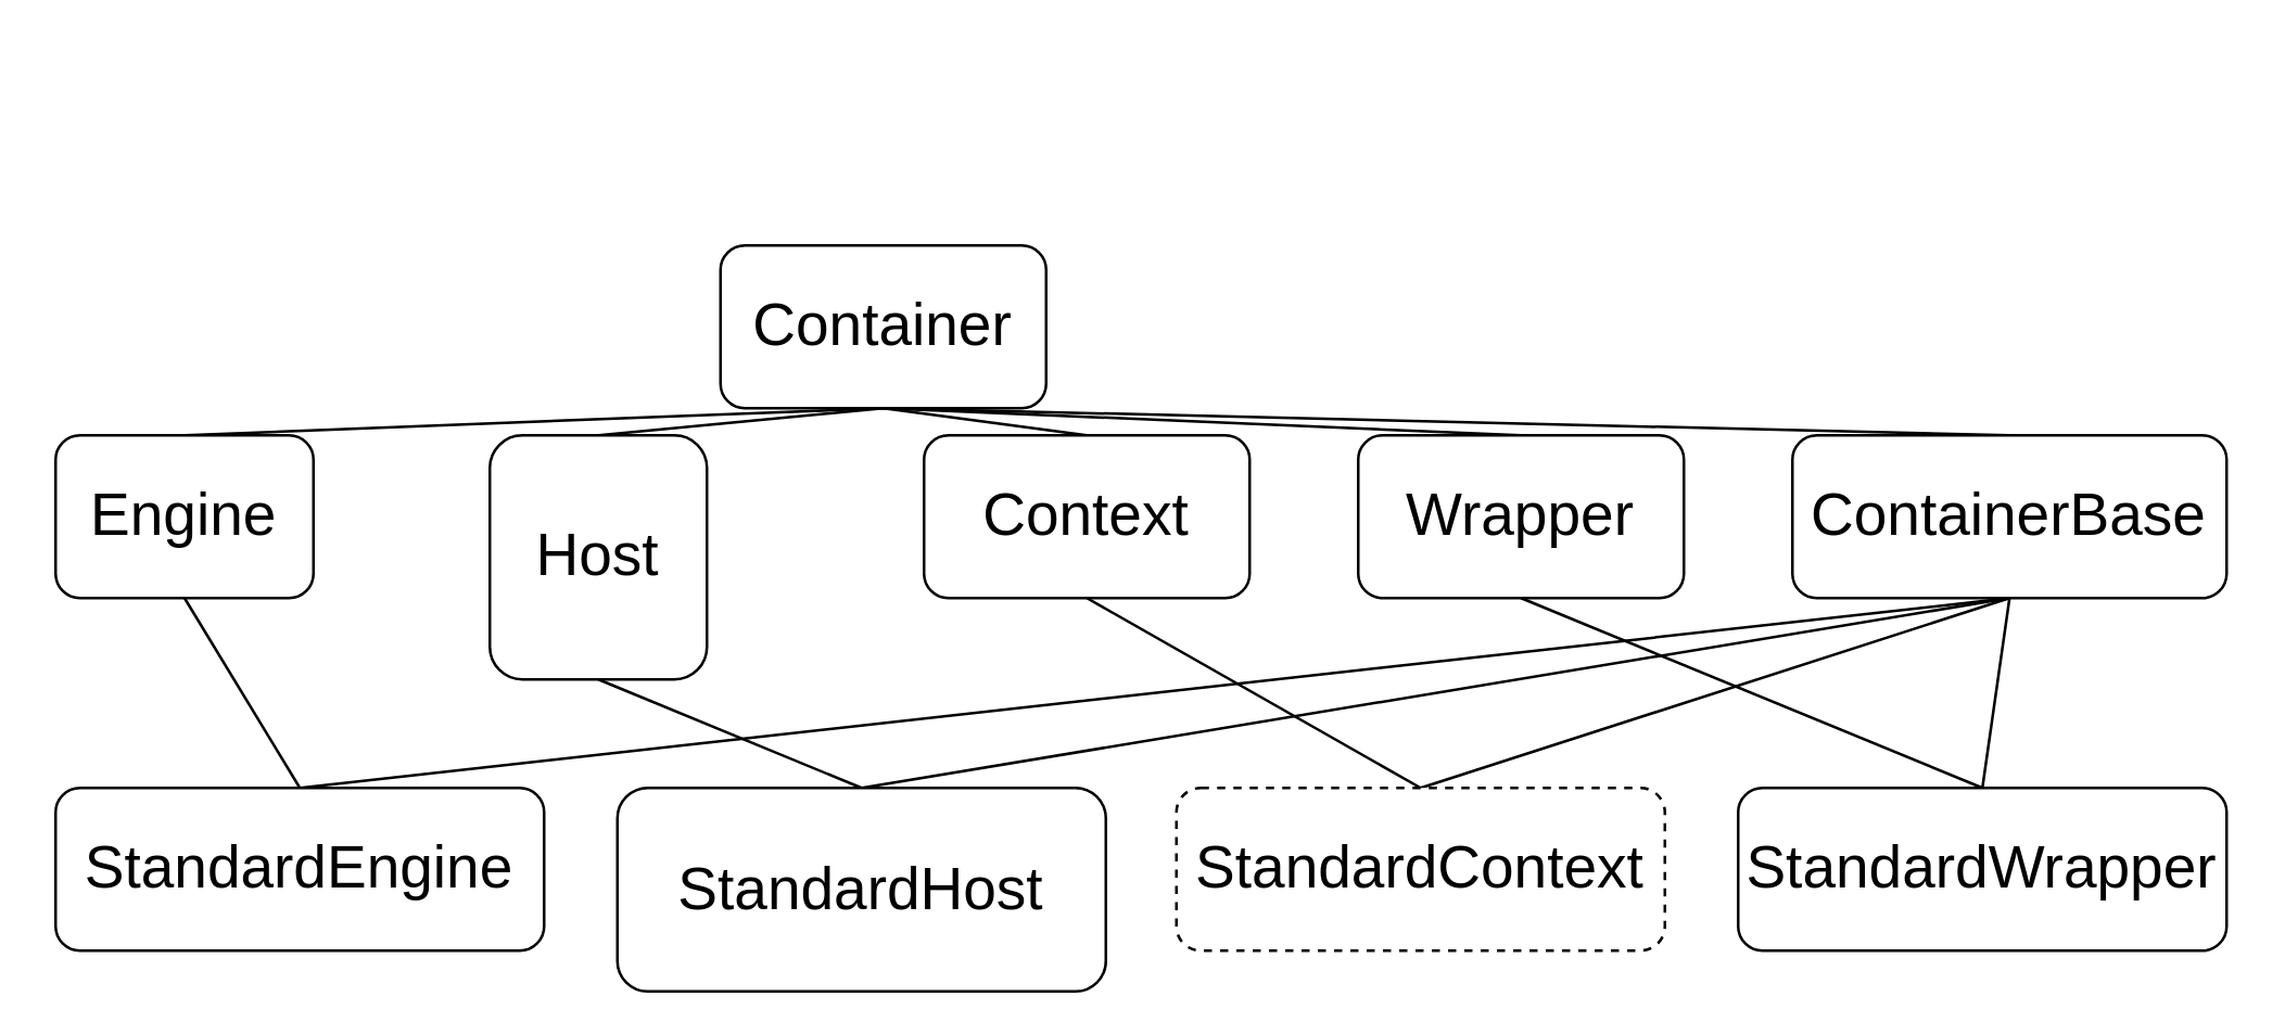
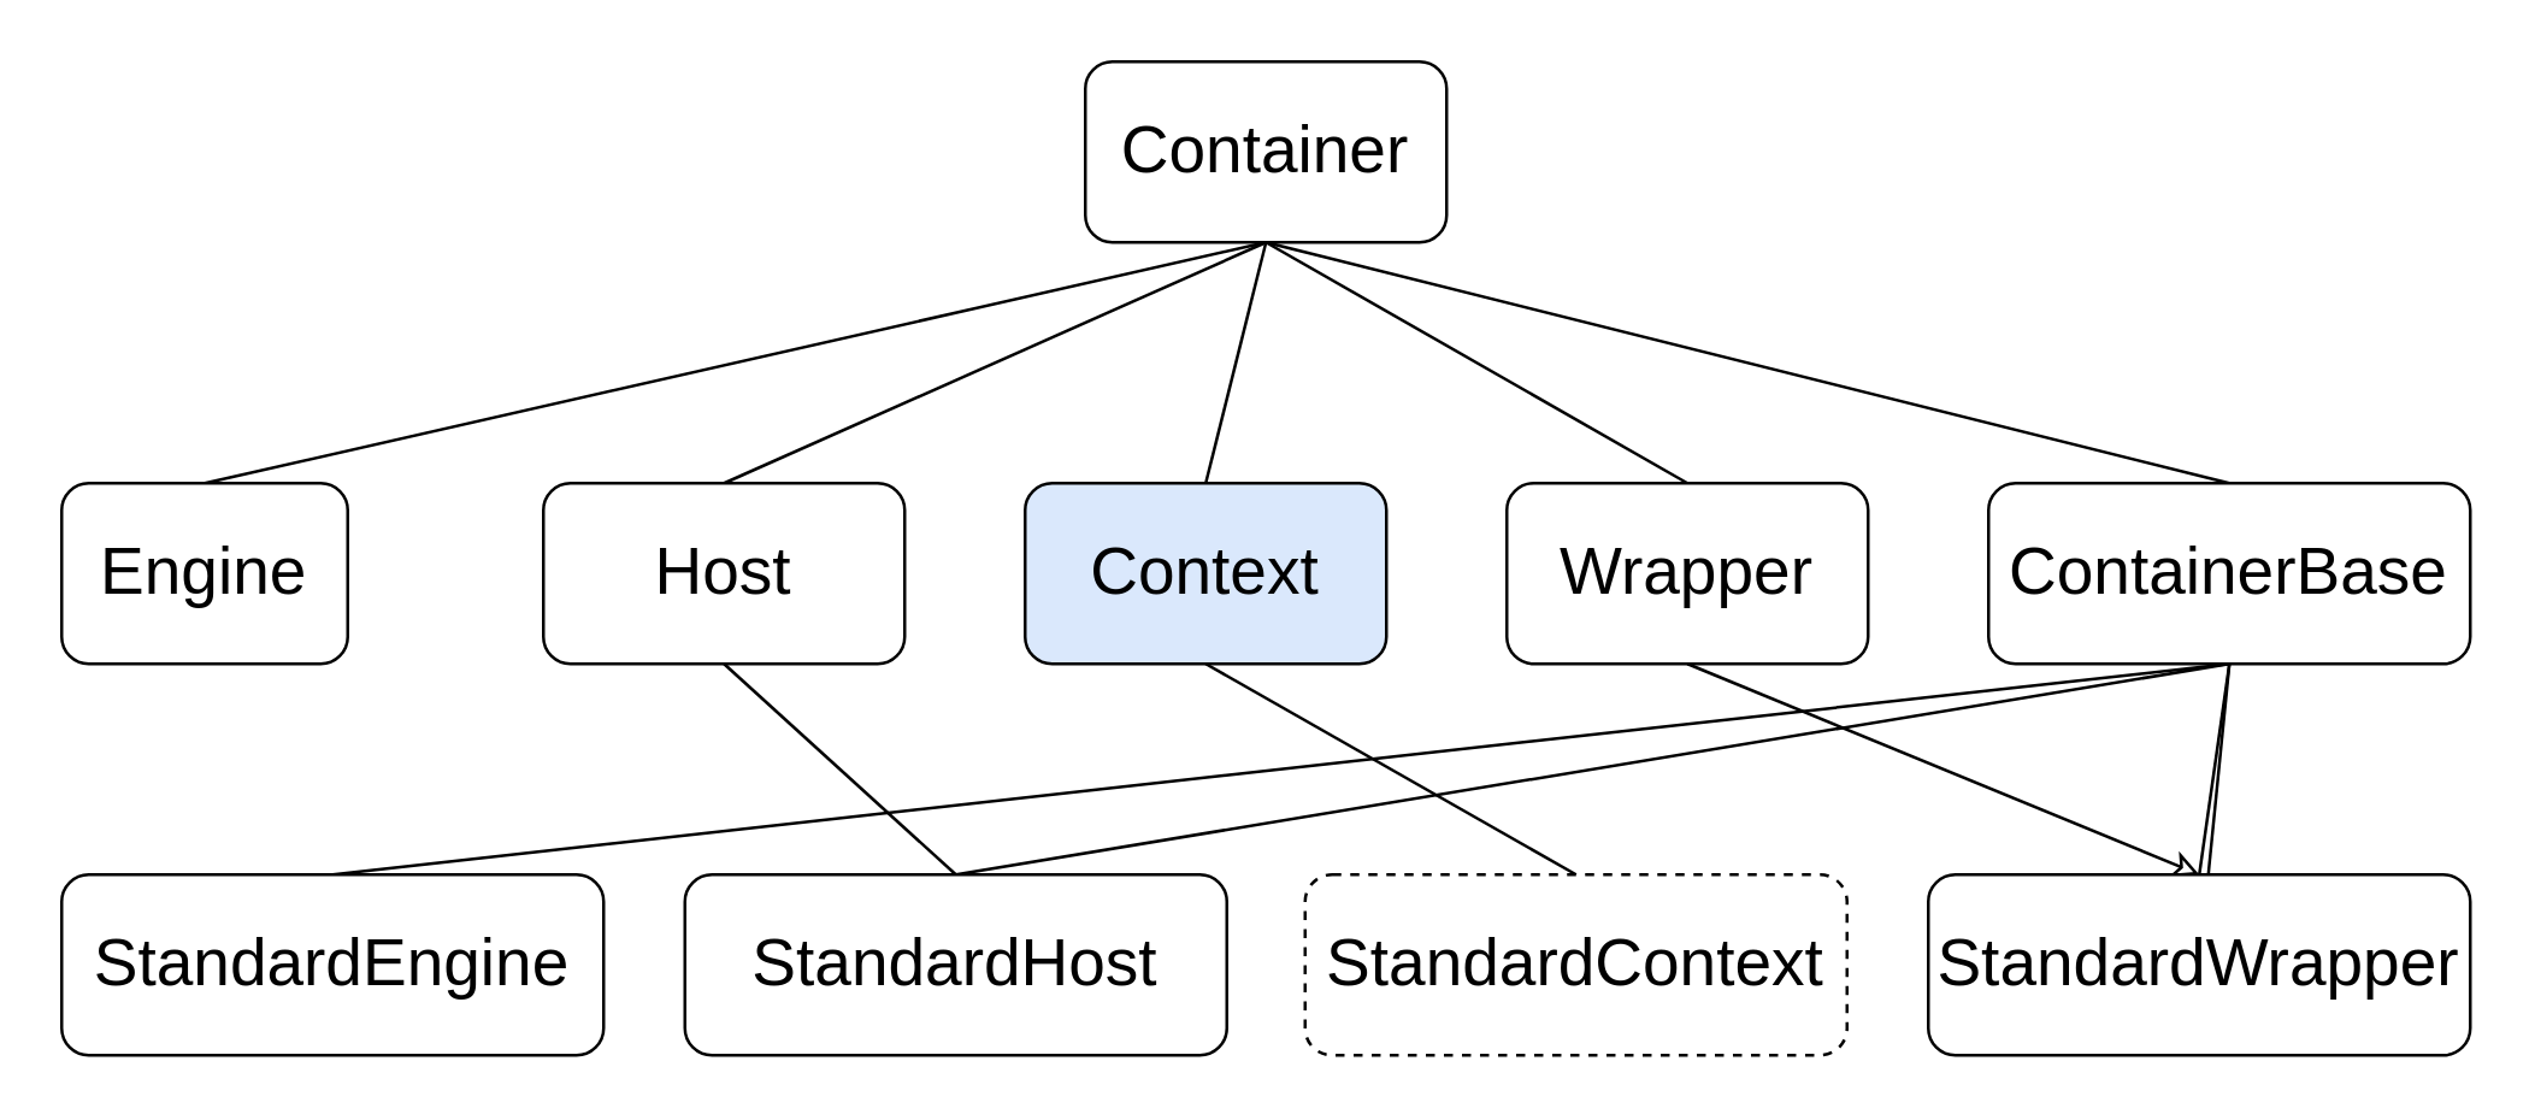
  <mxCell id="0" />
  <mxCell id="1" parent="0" />
  <mxCell id="2" style="rounded=0;orthogonalLoop=1;jettySize=auto;html=1;exitX=0.5;exitY=1;exitDx=0;exitDy=0;fontSize=22;endArrow=none;endFill=0;entryX=0.5;entryY=0;entryDx=0;entryDy=0;" edge="1" parent="1" source="7" target="9"><mxGeometry relative="1" as="geometry" /></mxCell>
  <mxCell id="3" style="edgeStyle=none;rounded=0;orthogonalLoop=1;jettySize=auto;html=1;exitX=0.5;exitY=1;exitDx=0;exitDy=0;entryX=0.5;entryY=0;entryDx=0;entryDy=0;endArrow=none;endFill=0;fontSize=22;" edge="1" parent="1" source="7" target="11"><mxGeometry relative="1" as="geometry" /></mxCell>
  <mxCell id="4" style="edgeStyle=none;rounded=0;orthogonalLoop=1;jettySize=auto;html=1;exitX=0.5;exitY=1;exitDx=0;exitDy=0;entryX=0.5;entryY=0;entryDx=0;entryDy=0;endArrow=none;endFill=0;fontSize=22;" edge="1" parent="1" source="7" target="13"><mxGeometry relative="1" as="geometry" /></mxCell>
  <mxCell id="5" style="edgeStyle=none;rounded=0;orthogonalLoop=1;jettySize=auto;html=1;exitX=0.5;exitY=1;exitDx=0;exitDy=0;entryX=0.5;entryY=0;entryDx=0;entryDy=0;endArrow=none;endFill=0;fontSize=22;" edge="1" parent="1" source="7" target="15"><mxGeometry relative="1" as="geometry" /></mxCell>
  <mxCell id="6" style="edgeStyle=none;rounded=0;orthogonalLoop=1;jettySize=auto;html=1;exitX=0.5;exitY=1;exitDx=0;exitDy=0;entryX=0.5;entryY=0;entryDx=0;entryDy=0;endArrow=none;endFill=0;fontSize=22;" edge="1" parent="1" source="7" target="19"><mxGeometry relative="1" as="geometry" /></mxCell>
- <mxCell id="7" value="Container" style="rounded=1;whiteSpace=wrap;html=1;fontSize=22;" vertex="1" parent="1"><mxGeometry x="265" y="90" width="120" height="60" as="geometry" /></mxCell>
- <mxCell id="8" style="edgeStyle=none;rounded=0;orthogonalLoop=1;jettySize=auto;html=1;exitX=0.5;exitY=1;exitDx=0;exitDy=0;entryX=0.5;entryY=0;entryDx=0;entryDy=0;endArrow=none;endFill=0;fontSize=22;" edge="1" parent="1" source="9" target="21"><mxGeometry relative="1" as="geometry" /></mxCell>
+ <mxCell id="7" value="Container" style="rounded=1;whiteSpace=wrap;html=1;fontSize=22;" vertex="1" parent="1"><mxGeometry x="360" y="20" width="120" height="60" as="geometry" /></mxCell>
  <mxCell id="9" value="Engine" style="rounded=1;whiteSpace=wrap;html=1;fontSize=22;" vertex="1" parent="1"><mxGeometry x="20" y="160" width="95" height="60" as="geometry" /></mxCell>
  <mxCell id="10" style="edgeStyle=none;rounded=0;orthogonalLoop=1;jettySize=auto;html=1;exitX=0.5;exitY=1;exitDx=0;exitDy=0;entryX=0.5;entryY=0;entryDx=0;entryDy=0;endArrow=none;endFill=0;fontSize=22;" edge="1" parent="1" source="11" target="22"><mxGeometry relative="1" as="geometry" /></mxCell>
- <mxCell id="11" value="Host" style="rounded=1;whiteSpace=wrap;html=1;fontSize=22;" vertex="1" parent="1"><mxGeometry x="180" y="160" width="80" height="90" as="geometry" /></mxCell>
+ <mxCell id="11" value="Host" style="rounded=1;whiteSpace=wrap;html=1;fontSize=22;" vertex="1" parent="1"><mxGeometry x="180" y="160" width="120" height="60" as="geometry" /></mxCell>
  <mxCell id="12" style="edgeStyle=none;rounded=0;orthogonalLoop=1;jettySize=auto;html=1;exitX=0.5;exitY=1;exitDx=0;exitDy=0;entryX=0.5;entryY=0;entryDx=0;entryDy=0;endArrow=none;endFill=0;fontSize=22;" edge="1" parent="1" source="13" target="23"><mxGeometry relative="1" as="geometry" /></mxCell>
- <mxCell id="13" value="Context" style="rounded=1;whiteSpace=wrap;html=1;fontSize=22;" vertex="1" parent="1"><mxGeometry x="340" y="160" width="120" height="60" as="geometry" /></mxCell>
- <mxCell id="14" style="edgeStyle=none;rounded=0;orthogonalLoop=1;jettySize=auto;html=1;exitX=0.5;exitY=1;exitDx=0;exitDy=0;entryX=0.5;entryY=0;entryDx=0;entryDy=0;endArrow=none;endFill=0;fontSize=22;" edge="1" parent="1" source="15" target="24"><mxGeometry relative="1" as="geometry" /></mxCell>
+ <mxCell id="13" value="Context" style="rounded=1;whiteSpace=wrap;html=1;fontSize=22;fillColor=#dae8fc;" vertex="1" parent="1"><mxGeometry x="340" y="160" width="120" height="60" as="geometry" /></mxCell>
+ <mxCell id="14" style="edgeStyle=none;rounded=0;orthogonalLoop=1;jettySize=auto;html=1;exitX=0.5;exitY=1;exitDx=0;exitDy=0;entryX=0.5;entryY=0;entryDx=0;entryDy=0;endArrow=classic;endFill=0;fontSize=22;" edge="1" parent="1" source="15" target="24"><mxGeometry relative="1" as="geometry" /></mxCell>
  <mxCell id="15" value="Wrapper" style="rounded=1;whiteSpace=wrap;html=1;fontSize=22;" vertex="1" parent="1"><mxGeometry x="500" y="160" width="120" height="60" as="geometry" /></mxCell>
  <mxCell id="16" style="edgeStyle=none;rounded=0;orthogonalLoop=1;jettySize=auto;html=1;exitX=0.5;exitY=1;exitDx=0;exitDy=0;endArrow=none;endFill=0;fontSize=22;" edge="1" parent="1" source="19"><mxGeometry relative="1" as="geometry"><mxPoint x="730" y="290" as="targetPoint" /></mxGeometry></mxCell>
- <mxCell id="17" style="edgeStyle=none;rounded=0;orthogonalLoop=1;jettySize=auto;html=1;exitX=0.5;exitY=1;exitDx=0;exitDy=0;endArrow=none;endFill=0;fontSize=22;entryX=0.5;entryY=0;entryDx=0;entryDy=0;" edge="1" parent="1" source="19" target="23"><mxGeometry relative="1" as="geometry"><mxPoint x="520" y="290" as="targetPoint" /></mxGeometry></mxCell>
+ <mxCell id="17" style="edgeStyle=none;rounded=0;orthogonalLoop=1;jettySize=auto;html=1;exitX=0.5;exitY=1;exitDx=0;exitDy=0;endArrow=none;endFill=0;fontSize=22;" edge="1" parent="1" source="19" target="24"><mxGeometry relative="1" as="geometry"><mxPoint x="520" y="290" as="targetPoint" /></mxGeometry></mxCell>
  <mxCell id="18" style="edgeStyle=none;rounded=0;orthogonalLoop=1;jettySize=auto;html=1;exitX=0.5;exitY=1;exitDx=0;exitDy=0;entryX=0.5;entryY=0;entryDx=0;entryDy=0;endArrow=none;endFill=0;fontSize=22;" edge="1" parent="1" source="19" target="22"><mxGeometry relative="1" as="geometry" /></mxCell>
  <mxCell id="19" value="ContainerBase" style="rounded=1;whiteSpace=wrap;html=1;fontSize=22;" vertex="1" parent="1"><mxGeometry x="660" y="160" width="160" height="60" as="geometry" /></mxCell>
  <mxCell id="20" style="edgeStyle=none;rounded=0;orthogonalLoop=1;jettySize=auto;html=1;exitX=0.5;exitY=0;exitDx=0;exitDy=0;entryX=0.5;entryY=1;entryDx=0;entryDy=0;endArrow=none;endFill=0;fontSize=22;" edge="1" parent="1" source="21" target="19"><mxGeometry relative="1" as="geometry" /></mxCell>
  <mxCell id="21" value="StandardEngine" style="rounded=1;whiteSpace=wrap;html=1;fontSize=22;" vertex="1" parent="1"><mxGeometry x="20" y="290" width="180" height="60" as="geometry" /></mxCell>
- <mxCell id="22" value="StandardHost" style="rounded=1;whiteSpace=wrap;html=1;fontSize=22;" vertex="1" parent="1"><mxGeometry x="227" y="290" width="180" height="75" as="geometry" /></mxCell>
+ <mxCell id="22" value="StandardHost" style="rounded=1;whiteSpace=wrap;html=1;fontSize=22;" vertex="1" parent="1"><mxGeometry x="227" y="290" width="180" height="60" as="geometry" /></mxCell>
  <mxCell id="23" value="StandardContext" style="rounded=1;whiteSpace=wrap;html=1;fontSize=22;dashed=1;" vertex="1" parent="1"><mxGeometry x="433" y="290" width="180" height="60" as="geometry" /></mxCell>
  <mxCell id="24" value="StandardWrapper" style="rounded=1;whiteSpace=wrap;html=1;fontSize=22;" vertex="1" parent="1"><mxGeometry x="640" y="290" width="180" height="60" as="geometry" /></mxCell>
